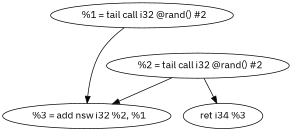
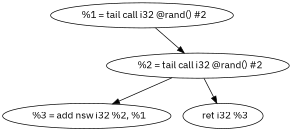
  digraph {
    fontname="IBM Plex Sans"
    node [fontname="IBM Plex Sans"]
    edge [fontname="IBM Plex Sans"]
    "  %2 = tail call i32 @rand() #2"
    "  %3 = add nsw i32 %2, %1"
-   "  ret i32 %3" [label="ret i34 %3"]
+   "  ret i32 %3"
    "  %1 = tail call i32 @rand() #2"
    "  %2 = tail call i32 @rand() #2" -> "  %3 = add nsw i32 %2, %1"
    "  %2 = tail call i32 @rand() #2" -> "  ret i32 %3"
-   "  %1 = tail call i32 @rand() #2" -> "  %3 = add nsw i32 %2, %1"
+   "  %1 = tail call i32 @rand() #2" -> "  %2 = tail call i32 @rand() #2"
  }
